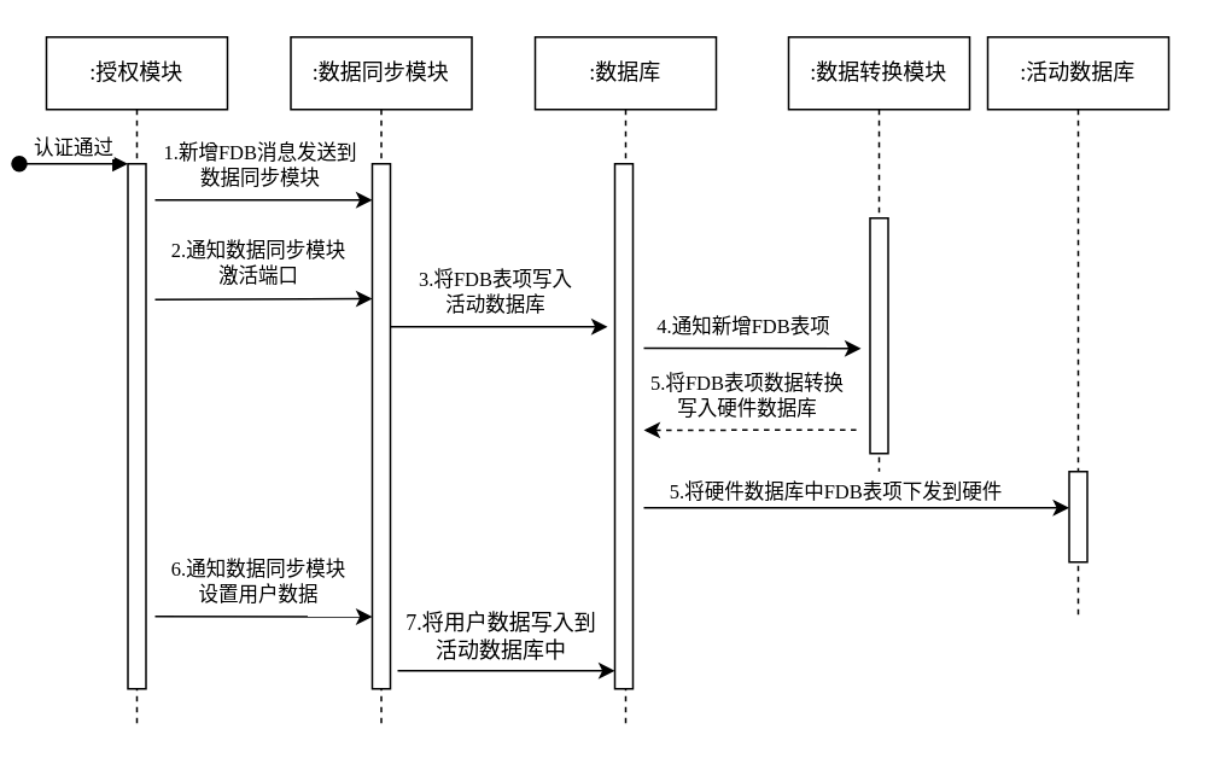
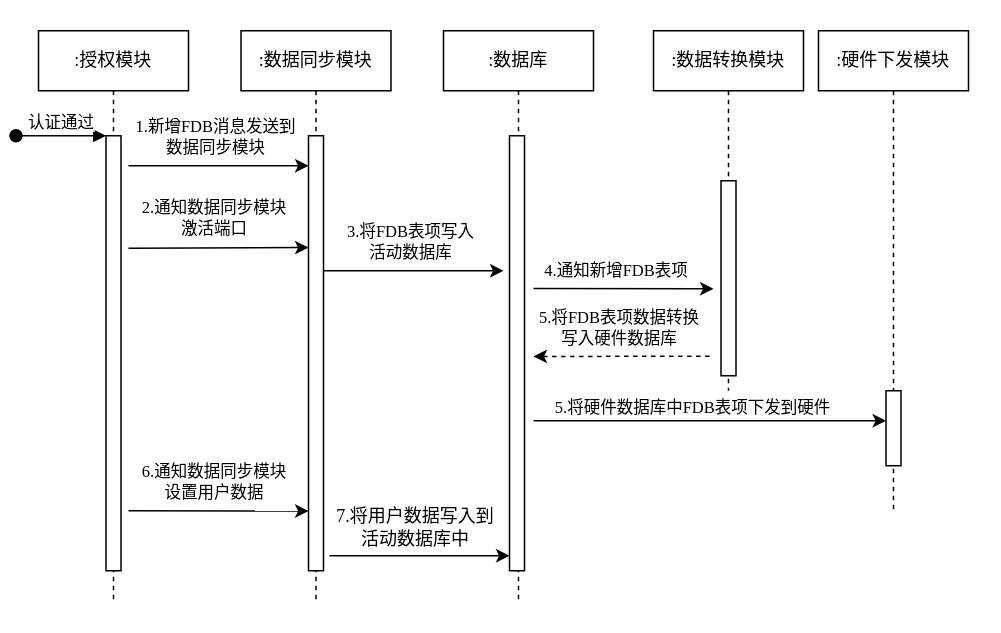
  <mxCell id="0" />
  <mxCell id="1" parent="0" />
  <mxCell id="2" value="&lt;span style=&quot;font-weight: normal;&quot;&gt;:授权模块&lt;/span&gt;" style="shape=umlLifeline;perimeter=lifelinePerimeter;whiteSpace=wrap;html=1;container=0;dropTarget=0;collapsible=0;recursiveResize=0;outlineConnect=0;portConstraint=eastwest;newEdgeStyle={&quot;edgeStyle&quot;:&quot;elbowEdgeStyle&quot;,&quot;elbow&quot;:&quot;vertical&quot;,&quot;curved&quot;:0,&quot;rounded&quot;:0};fontFamily=宋体;fontStyle=1" parent="1" vertex="1"><mxGeometry x="20" y="20" width="100" height="380" as="geometry" /></mxCell>
  <mxCell id="3" value="" style="html=1;points=[];perimeter=orthogonalPerimeter;outlineConnect=0;targetShapes=umlLifeline;portConstraint=eastwest;newEdgeStyle={&quot;edgeStyle&quot;:&quot;elbowEdgeStyle&quot;,&quot;elbow&quot;:&quot;vertical&quot;,&quot;curved&quot;:0,&quot;rounded&quot;:0};fontFamily=宋体;fontStyle=0" parent="2" vertex="1"><mxGeometry x="45" y="70" width="10" height="290" as="geometry" /></mxCell>
  <mxCell id="4" value="认证通过" style="html=1;verticalAlign=bottom;startArrow=oval;endArrow=block;startSize=8;edgeStyle=elbowEdgeStyle;elbow=vertical;curved=0;rounded=0;fontFamily=宋体;fontStyle=0" parent="2" target="3" edge="1"><mxGeometry relative="1" as="geometry"><mxPoint x="-15" y="70" as="sourcePoint" /></mxGeometry></mxCell>
  <mxCell id="5" value=":数据同步模块" style="shape=umlLifeline;perimeter=lifelinePerimeter;whiteSpace=wrap;html=1;container=0;dropTarget=0;collapsible=0;recursiveResize=0;outlineConnect=0;portConstraint=eastwest;newEdgeStyle={&quot;edgeStyle&quot;:&quot;elbowEdgeStyle&quot;,&quot;elbow&quot;:&quot;vertical&quot;,&quot;curved&quot;:0,&quot;rounded&quot;:0};fontFamily=宋体;fontStyle=0" parent="1" vertex="1"><mxGeometry x="155" y="20" width="100" height="380" as="geometry" /></mxCell>
  <mxCell id="6" value="" style="html=1;points=[];perimeter=orthogonalPerimeter;outlineConnect=0;targetShapes=umlLifeline;portConstraint=eastwest;newEdgeStyle={&quot;edgeStyle&quot;:&quot;elbowEdgeStyle&quot;,&quot;elbow&quot;:&quot;vertical&quot;,&quot;curved&quot;:0,&quot;rounded&quot;:0};fontFamily=宋体;fontStyle=0" parent="5" vertex="1"><mxGeometry x="45" y="70" width="10" height="290" as="geometry" /></mxCell>
  <mxCell id="7" value=":数据库" style="shape=umlLifeline;perimeter=lifelinePerimeter;whiteSpace=wrap;html=1;container=0;dropTarget=0;collapsible=0;recursiveResize=0;outlineConnect=0;portConstraint=eastwest;newEdgeStyle={&quot;edgeStyle&quot;:&quot;elbowEdgeStyle&quot;,&quot;elbow&quot;:&quot;vertical&quot;,&quot;curved&quot;:0,&quot;rounded&quot;:0};fontFamily=宋体;fontStyle=0" parent="1" vertex="1"><mxGeometry x="290" y="20" width="100" height="380" as="geometry" /></mxCell>
  <mxCell id="8" value="" style="html=1;points=[];perimeter=orthogonalPerimeter;outlineConnect=0;targetShapes=umlLifeline;portConstraint=eastwest;newEdgeStyle={&quot;edgeStyle&quot;:&quot;elbowEdgeStyle&quot;,&quot;elbow&quot;:&quot;vertical&quot;,&quot;curved&quot;:0,&quot;rounded&quot;:0};fontFamily=宋体;fontStyle=0" parent="7" vertex="1"><mxGeometry x="44" y="70" width="10" height="290" as="geometry" /></mxCell>
  <mxCell id="9" value=":数据转换模块" style="shape=umlLifeline;perimeter=lifelinePerimeter;whiteSpace=wrap;html=1;container=0;dropTarget=0;collapsible=0;recursiveResize=0;outlineConnect=0;portConstraint=eastwest;newEdgeStyle={&quot;edgeStyle&quot;:&quot;elbowEdgeStyle&quot;,&quot;elbow&quot;:&quot;vertical&quot;,&quot;curved&quot;:0,&quot;rounded&quot;:0};fontFamily=宋体;fontStyle=0" parent="1" vertex="1"><mxGeometry x="430" y="20" width="100" height="240" as="geometry" /></mxCell>
  <mxCell id="10" value="" style="html=1;points=[];perimeter=orthogonalPerimeter;outlineConnect=0;targetShapes=umlLifeline;portConstraint=eastwest;newEdgeStyle={&quot;edgeStyle&quot;:&quot;elbowEdgeStyle&quot;,&quot;elbow&quot;:&quot;vertical&quot;,&quot;curved&quot;:0,&quot;rounded&quot;:0};fontFamily=宋体;fontStyle=0" parent="9" vertex="1"><mxGeometry x="45" y="100" width="10" height="130" as="geometry" /></mxCell>
- <mxCell id="11" value=":活动数据库" style="shape=umlLifeline;perimeter=lifelinePerimeter;whiteSpace=wrap;html=1;container=0;dropTarget=0;collapsible=0;recursiveResize=0;outlineConnect=0;portConstraint=eastwest;newEdgeStyle={&quot;edgeStyle&quot;:&quot;elbowEdgeStyle&quot;,&quot;elbow&quot;:&quot;vertical&quot;,&quot;curved&quot;:0,&quot;rounded&quot;:0};fontFamily=宋体;fontStyle=0" parent="1" vertex="1"><mxGeometry x="540" y="20" width="100" height="320" as="geometry" /></mxCell>
+ <mxCell id="11" value=":硬件下发模块" style="shape=umlLifeline;perimeter=lifelinePerimeter;whiteSpace=wrap;html=1;container=0;dropTarget=0;collapsible=0;recursiveResize=0;outlineConnect=0;portConstraint=eastwest;newEdgeStyle={&quot;edgeStyle&quot;:&quot;elbowEdgeStyle&quot;,&quot;elbow&quot;:&quot;vertical&quot;,&quot;curved&quot;:0,&quot;rounded&quot;:0};fontFamily=宋体;fontStyle=0" parent="1" vertex="1"><mxGeometry x="540" y="20" width="100" height="320" as="geometry" /></mxCell>
  <mxCell id="12" value="" style="html=1;points=[];perimeter=orthogonalPerimeter;outlineConnect=0;targetShapes=umlLifeline;portConstraint=eastwest;newEdgeStyle={&quot;edgeStyle&quot;:&quot;elbowEdgeStyle&quot;,&quot;elbow&quot;:&quot;vertical&quot;,&quot;curved&quot;:0,&quot;rounded&quot;:0};fontFamily=宋体;fontStyle=0" parent="11" vertex="1"><mxGeometry x="45" y="240" width="10" height="50" as="geometry" /></mxCell>
  <mxCell id="13" value="" style="endArrow=classic;html=1;rounded=0;fontFamily=宋体;fontStyle=0" parent="1" edge="1"><mxGeometry width="50" height="50" relative="1" as="geometry"><mxPoint x="80" y="110" as="sourcePoint" /><mxPoint x="200" y="110" as="targetPoint" /></mxGeometry></mxCell>
  <mxCell id="14" value="1.新增FDB消息发送到&lt;br&gt;数据同步模块" style="edgeLabel;html=1;align=center;verticalAlign=middle;resizable=0;points=[];fontFamily=宋体;fontStyle=0" parent="13" vertex="1" connectable="0"><mxGeometry x="-0.148" relative="1" as="geometry"><mxPoint x="6" y="-20" as="offset" /></mxGeometry></mxCell>
  <mxCell id="15" value="" style="endArrow=classic;html=1;rounded=0;fontFamily=宋体;fontStyle=0" parent="1" edge="1"><mxGeometry width="50" height="50" relative="1" as="geometry"><mxPoint x="210" y="180" as="sourcePoint" /><mxPoint x="330" y="180" as="targetPoint" /></mxGeometry></mxCell>
  <mxCell id="16" value="3.将FDB表项写入&lt;br&gt;活动数据库" style="edgeLabel;html=1;align=center;verticalAlign=middle;resizable=0;points=[];fontFamily=宋体;fontStyle=0" parent="15" vertex="1" connectable="0"><mxGeometry x="-0.148" relative="1" as="geometry"><mxPoint x="6" y="-20" as="offset" /></mxGeometry></mxCell>
  <mxCell id="17" value="" style="endArrow=none;html=1;rounded=0;endFill=0;startArrow=classic;startFill=1;dashed=1;fontFamily=宋体;fontStyle=0" parent="1" edge="1"><mxGeometry width="50" height="50" relative="1" as="geometry"><mxPoint x="350" y="237.14" as="sourcePoint" /><mxPoint x="470" y="237" as="targetPoint" /></mxGeometry></mxCell>
  <mxCell id="18" value="5.将FDB表项数据转换&lt;br&gt;写入硬件数据库" style="edgeLabel;html=1;align=center;verticalAlign=middle;resizable=0;points=[];fontFamily=宋体;fontStyle=0" parent="17" vertex="1" connectable="0"><mxGeometry x="-0.148" relative="1" as="geometry"><mxPoint x="6" y="-20" as="offset" /></mxGeometry></mxCell>
  <mxCell id="19" value="" style="endArrow=classic;html=1;rounded=0;fontFamily=宋体;fontStyle=0;fontSize=12;" parent="1" edge="1"><mxGeometry width="50" height="50" relative="1" as="geometry"><mxPoint x="350" y="191.85" as="sourcePoint" /><mxPoint x="470" y="192" as="targetPoint" /></mxGeometry></mxCell>
  <mxCell id="20" value="4.通知新增FDB表项" style="edgeLabel;html=1;align=center;verticalAlign=middle;resizable=0;points=[];fontFamily=宋体;fontStyle=0" parent="19" vertex="1" connectable="0"><mxGeometry x="-0.107" y="10" relative="1" as="geometry"><mxPoint y="-2" as="offset" /></mxGeometry></mxCell>
  <mxCell id="21" value="" style="endArrow=classic;html=1;rounded=0;fontFamily=宋体;fontStyle=0" parent="1" target="12" edge="1"><mxGeometry width="50" height="50" relative="1" as="geometry"><mxPoint x="350" y="280" as="sourcePoint" /><mxPoint x="675" y="295" as="targetPoint" /><Array as="points"><mxPoint x="470" y="280" /></Array></mxGeometry></mxCell>
  <mxCell id="22" value="5.将硬件数据库中FDB表项下发到硬件" style="edgeLabel;html=1;align=center;verticalAlign=middle;resizable=0;points=[];fontFamily=宋体;fontStyle=0" parent="21" vertex="1" connectable="0"><mxGeometry x="-0.148" relative="1" as="geometry"><mxPoint x="5" y="-10" as="offset" /></mxGeometry></mxCell>
  <mxCell id="23" value="" style="endArrow=classic;html=1;rounded=0;fontFamily=宋体;fontStyle=0;fontSize=12;" parent="1" edge="1"><mxGeometry width="50" height="50" relative="1" as="geometry"><mxPoint x="80" y="340" as="sourcePoint" /><mxPoint x="200" y="340.17" as="targetPoint" /></mxGeometry></mxCell>
  <mxCell id="24" value="6.通知数据同步模块&lt;br&gt;设置用户数据" style="edgeLabel;html=1;align=center;verticalAlign=middle;resizable=0;points=[];fontFamily=宋体;fontStyle=0" parent="23" vertex="1" connectable="0"><mxGeometry x="-0.148" relative="1" as="geometry"><mxPoint x="6" y="-20" as="offset" /></mxGeometry></mxCell>
  <mxCell id="25" value="" style="endArrow=classic;html=1;rounded=0;fontFamily=宋体;fontStyle=0" parent="1" edge="1"><mxGeometry width="50" height="50" relative="1" as="geometry"><mxPoint x="214" y="370" as="sourcePoint" /><mxPoint x="334" y="370" as="targetPoint" /></mxGeometry></mxCell>
  <mxCell id="26" value="7.将用户数据写入到&lt;br style=&quot;font-size: 12px;&quot;&gt;活动数据库中" style="edgeLabel;html=1;align=center;verticalAlign=middle;resizable=0;points=[];fontFamily=宋体;fontStyle=0;fontSize=12;" parent="25" vertex="1" connectable="0"><mxGeometry x="-0.148" relative="1" as="geometry"><mxPoint x="5" y="-20" as="offset" /></mxGeometry></mxCell>
  <mxCell id="27" value="" style="endArrow=classic;html=1;rounded=0;fontFamily=宋体;fontStyle=0" parent="1" edge="1"><mxGeometry width="50" height="50" relative="1" as="geometry"><mxPoint x="80" y="165" as="sourcePoint" /><mxPoint x="200" y="164.5" as="targetPoint" /></mxGeometry></mxCell>
  <mxCell id="28" value="2.通知数据同步模块&lt;br&gt;激活端口" style="edgeLabel;html=1;align=center;verticalAlign=middle;resizable=0;points=[];fontFamily=宋体;fontStyle=0" parent="27" vertex="1" connectable="0"><mxGeometry x="-0.148" relative="1" as="geometry"><mxPoint x="6" y="-20" as="offset" /></mxGeometry></mxCell>
